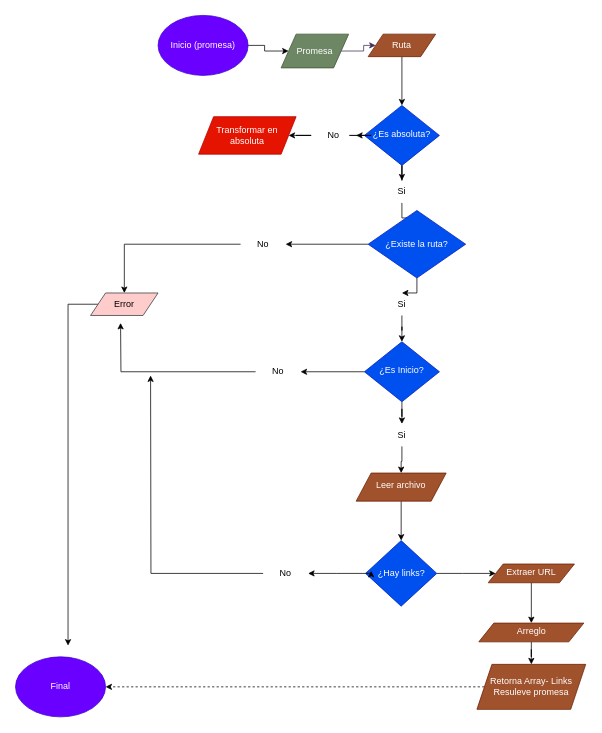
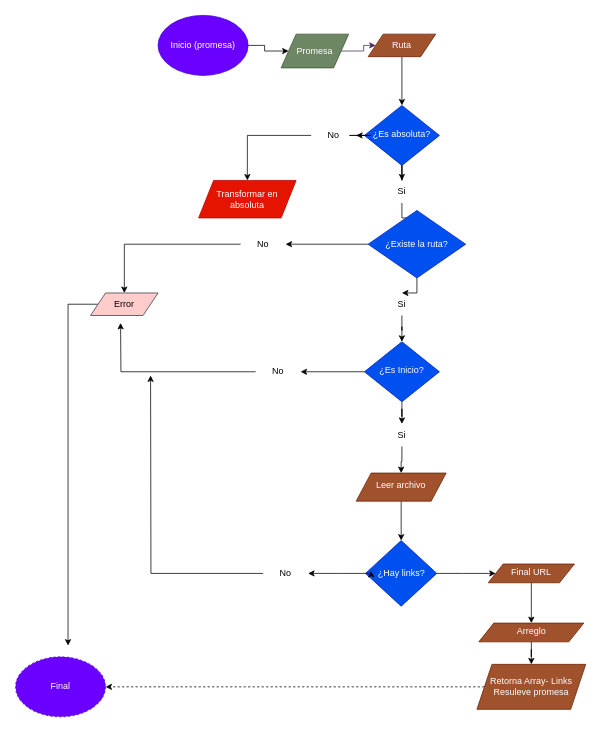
  <mxCell id="0" />
  <mxCell id="1" parent="0" />
  <mxCell id="2" value="" style="edgeStyle=orthogonalEdgeStyle;rounded=0;orthogonalLoop=1;jettySize=auto;html=1;" edge="1" parent="1" source="29" target="27"><mxGeometry relative="1" as="geometry" /></mxCell>
  <mxCell id="3" value="" style="edgeStyle=orthogonalEdgeStyle;rounded=0;orthogonalLoop=1;jettySize=auto;html=1;" edge="1" parent="1" source="40" target="22"><mxGeometry relative="1" as="geometry" /></mxCell>
  <mxCell id="4" value="¿Es absoluta?" style="rhombus;whiteSpace=wrap;html=1;shadow=0;fontFamily=Helvetica;fontSize=12;align=center;strokeWidth=1;spacing=6;spacingTop=-4;fillColor=#0050ef;fontColor=#ffffff;strokeColor=#001DBC;" parent="1" vertex="1"><mxGeometry x="485" y="140" width="100" height="80" as="geometry" /></mxCell>
  <mxCell id="5" value="" style="edgeStyle=orthogonalEdgeStyle;rounded=0;orthogonalLoop=1;jettySize=auto;html=1;" edge="1" parent="1" source="6" target="38"><mxGeometry relative="1" as="geometry" /></mxCell>
  <mxCell id="6" value="¿Es Inicio?" style="rhombus;whiteSpace=wrap;html=1;shadow=0;fontFamily=Helvetica;fontSize=12;align=center;strokeWidth=1;spacing=6;spacingTop=-4;fillColor=#0050ef;fontColor=#ffffff;strokeColor=#001DBC;" parent="1" vertex="1"><mxGeometry x="485" y="455" width="100" height="80" as="geometry" /></mxCell>
  <mxCell id="7" style="edgeStyle=orthogonalEdgeStyle;rounded=0;orthogonalLoop=1;jettySize=auto;html=1;entryX=1;entryY=0.5;entryDx=0;entryDy=0;dashed=1;" edge="1" parent="1" source="8" target="13"><mxGeometry relative="1" as="geometry" /></mxCell>
  <mxCell id="8" value="Retorna Array- Links&lt;br&gt;Resuleve promesa" style="shape=parallelogram;perimeter=parallelogramPerimeter;whiteSpace=wrap;html=1;fixedSize=1;fillColor=#a0522d;fontColor=#ffffff;strokeColor=#6D1F00;" parent="1" vertex="1"><mxGeometry x="635" y="885" width="145" height="60" as="geometry" /></mxCell>
  <mxCell id="9" value="" style="edgeStyle=orthogonalEdgeStyle;rounded=0;orthogonalLoop=1;jettySize=auto;html=1;" edge="1" parent="1" source="10" target="15"><mxGeometry relative="1" as="geometry" /></mxCell>
  <mxCell id="10" value="Inicio (promesa)" style="ellipse;whiteSpace=wrap;html=1;fillColor=#6a00ff;strokeColor=#3700CC;fontColor=#ffffff;" parent="1" vertex="1"><mxGeometry x="210" y="20" width="120" height="80" as="geometry" /></mxCell>
  <mxCell id="11" value="" style="edgeStyle=orthogonalEdgeStyle;rounded=0;orthogonalLoop=1;jettySize=auto;html=1;" edge="1" parent="1" source="12" target="4"><mxGeometry relative="1" as="geometry" /></mxCell>
  <mxCell id="12" value="Ruta" style="shape=parallelogram;perimeter=parallelogramPerimeter;whiteSpace=wrap;html=1;fixedSize=1;fillColor=#a0522d;fontColor=#ffffff;strokeColor=#6D1F00;" parent="1" vertex="1"><mxGeometry x="490" y="45" width="90" height="30" as="geometry" /></mxCell>
- <mxCell id="13" value="Final" style="ellipse;whiteSpace=wrap;html=1;fillColor=#6a00ff;fontColor=#ffffff;strokeColor=#3700CC;" parent="1" vertex="1"><mxGeometry x="20" y="875" width="120" height="80" as="geometry" /></mxCell>
+ <mxCell id="13" value="Final" style="ellipse;whiteSpace=wrap;html=1;fillColor=#6a00ff;fontColor=#ffffff;strokeColor=#3700CC;dashed=1;" parent="1" vertex="1"><mxGeometry x="20" y="875" width="120" height="80" as="geometry" /></mxCell>
  <mxCell id="14" value="" style="edgeStyle=orthogonalEdgeStyle;rounded=0;orthogonalLoop=1;jettySize=auto;html=1;fillColor=#76608a;strokeColor=#432D57;" parent="1" source="15" target="12" edge="1"><mxGeometry relative="1" as="geometry" /></mxCell>
  <mxCell id="15" value="Promesa" style="shape=parallelogram;perimeter=parallelogramPerimeter;whiteSpace=wrap;html=1;fixedSize=1;fillColor=#6d8764;fontColor=#ffffff;strokeColor=#3A5431;" parent="1" vertex="1"><mxGeometry x="374" y="45" width="90" height="45" as="geometry" /></mxCell>
  <mxCell id="16" style="edgeStyle=orthogonalEdgeStyle;rounded=0;orthogonalLoop=1;jettySize=auto;html=1;" edge="1" parent="1" source="17"><mxGeometry relative="1" as="geometry"><mxPoint x="90" y="860" as="targetPoint" /><Array as="points"><mxPoint x="90" y="405" /></Array></mxGeometry></mxCell>
  <mxCell id="17" value="Error" style="shape=parallelogram;perimeter=parallelogramPerimeter;whiteSpace=wrap;html=1;fixedSize=1;fillColor=#ffcccc;strokeColor=#36393d;" parent="1" vertex="1"><mxGeometry x="120" y="390" width="90" height="30" as="geometry" /></mxCell>
  <mxCell id="18" value="" style="edgeStyle=orthogonalEdgeStyle;rounded=0;orthogonalLoop=1;jettySize=auto;html=1;" edge="1" parent="1" source="19" target="24"><mxGeometry relative="1" as="geometry" /></mxCell>
- <mxCell id="19" value="Extraer URL" style="shape=parallelogram;perimeter=parallelogramPerimeter;whiteSpace=wrap;html=1;fixedSize=1;shadow=0;strokeWidth=1;spacing=6;spacingTop=-4;rounded=0;fillColor=#a0522d;fontColor=#ffffff;strokeColor=#6D1F00;" parent="1" vertex="1"><mxGeometry x="650" y="751.25" width="115" height="25" as="geometry" /></mxCell>
+ <mxCell id="19" value="Final URL" style="shape=parallelogram;perimeter=parallelogramPerimeter;whiteSpace=wrap;html=1;fixedSize=1;shadow=0;strokeWidth=1;spacing=6;spacingTop=-4;rounded=0;fillColor=#a0522d;fontColor=#ffffff;strokeColor=#6D1F00;" parent="1" vertex="1"><mxGeometry x="650" y="751.25" width="115" height="25" as="geometry" /></mxCell>
  <mxCell id="20" style="edgeStyle=orthogonalEdgeStyle;rounded=0;orthogonalLoop=1;jettySize=auto;html=1;entryX=1;entryY=0.5;entryDx=0;entryDy=0;" edge="1" parent="1" source="22" target="31"><mxGeometry relative="1" as="geometry" /></mxCell>
  <mxCell id="21" value="" style="edgeStyle=orthogonalEdgeStyle;rounded=0;orthogonalLoop=1;jettySize=auto;html=1;" edge="1" parent="1" source="42" target="6"><mxGeometry relative="1" as="geometry" /></mxCell>
  <mxCell id="22" value="¿Existe la ruta?" style="rhombus;whiteSpace=wrap;html=1;fillColor=#0050ef;fontColor=#ffffff;strokeColor=#001DBC;" parent="1" vertex="1"><mxGeometry x="490" y="280" width="130" height="90" as="geometry" /></mxCell>
  <mxCell id="23" value="" style="edgeStyle=orthogonalEdgeStyle;rounded=0;orthogonalLoop=1;jettySize=auto;html=1;" edge="1" parent="1" source="24" target="8"><mxGeometry relative="1" as="geometry" /></mxCell>
  <mxCell id="24" value="Arreglo" style="shape=parallelogram;perimeter=parallelogramPerimeter;whiteSpace=wrap;html=1;fixedSize=1;shadow=0;strokeWidth=1;spacing=6;spacingTop=-4;rounded=0;fillColor=#a0522d;fontColor=#ffffff;strokeColor=#6D1F00;" parent="1" vertex="1"><mxGeometry x="637.5" y="830" width="140" height="25" as="geometry" /></mxCell>
  <mxCell id="25" value="" style="edgeStyle=orthogonalEdgeStyle;rounded=0;orthogonalLoop=1;jettySize=auto;html=1;" edge="1" parent="1" source="26" target="35"><mxGeometry relative="1" as="geometry" /></mxCell>
  <mxCell id="26" value="Leer archivo" style="shape=parallelogram;perimeter=parallelogramPerimeter;whiteSpace=wrap;html=1;fixedSize=1;shadow=0;strokeWidth=1;spacing=6;spacingTop=-4;rounded=0;fillColor=#a0522d;fontColor=#ffffff;strokeColor=#6D1F00;" parent="1" vertex="1"><mxGeometry x="474" y="630" width="120" height="37.5" as="geometry" /></mxCell>
- <mxCell id="27" value="Transformar en absoluta" style="shape=parallelogram;perimeter=parallelogramPerimeter;whiteSpace=wrap;html=1;fixedSize=1;fillColor=#e51400;fontColor=#ffffff;strokeColor=#B20000;" vertex="1" parent="1"><mxGeometry x="264" y="155" width="130" height="50" as="geometry" /></mxCell>
+ <mxCell id="27" value="Transformar en absoluta" style="shape=parallelogram;perimeter=parallelogramPerimeter;whiteSpace=wrap;html=1;fixedSize=1;fillColor=#e51400;fontColor=#ffffff;strokeColor=#B20000;" vertex="1" parent="1"><mxGeometry x="264" y="240" width="130" height="50" as="geometry" /></mxCell>
  <mxCell id="28" value="" style="edgeStyle=orthogonalEdgeStyle;rounded=0;orthogonalLoop=1;jettySize=auto;html=1;" edge="1" parent="1" source="4" target="29"><mxGeometry relative="1" as="geometry"><mxPoint x="485" y="180" as="sourcePoint" /><mxPoint x="404" y="180" as="targetPoint" /></mxGeometry></mxCell>
  <mxCell id="29" value="No" style="text;html=1;strokeColor=none;fillColor=none;align=center;verticalAlign=middle;whiteSpace=wrap;rounded=0;" vertex="1" parent="1"><mxGeometry x="414" y="165" width="60" height="30" as="geometry" /></mxCell>
  <mxCell id="30" style="edgeStyle=orthogonalEdgeStyle;rounded=0;orthogonalLoop=1;jettySize=auto;html=1;entryX=0.5;entryY=0;entryDx=0;entryDy=0;" edge="1" parent="1" source="31" target="17"><mxGeometry relative="1" as="geometry" /></mxCell>
  <mxCell id="31" value="No" style="text;html=1;strokeColor=none;fillColor=none;align=center;verticalAlign=middle;whiteSpace=wrap;rounded=0;" vertex="1" parent="1"><mxGeometry x="320" y="310" width="60" height="30" as="geometry" /></mxCell>
  <mxCell id="32" value="" style="edgeStyle=orthogonalEdgeStyle;rounded=0;orthogonalLoop=1;jettySize=auto;html=1;" edge="1" parent="1" source="46"><mxGeometry relative="1" as="geometry"><mxPoint x="200" y="500" as="targetPoint" /></mxGeometry></mxCell>
  <mxCell id="33" value="" style="edgeStyle=orthogonalEdgeStyle;rounded=0;orthogonalLoop=1;jettySize=auto;html=1;" edge="1" parent="1" source="35" target="19"><mxGeometry relative="1" as="geometry" /></mxCell>
  <mxCell id="34" value="" style="edgeStyle=orthogonalEdgeStyle;rounded=0;orthogonalLoop=1;jettySize=auto;html=1;" edge="1" parent="1" source="35" target="46"><mxGeometry relative="1" as="geometry" /></mxCell>
  <mxCell id="35" value="¿Hay links?" style="rhombus;whiteSpace=wrap;html=1;fillColor=#0050ef;fontColor=#ffffff;strokeColor=#001DBC;" vertex="1" parent="1"><mxGeometry x="486.5" y="720" width="95" height="87.5" as="geometry" /></mxCell>
  <mxCell id="36" style="edgeStyle=orthogonalEdgeStyle;rounded=0;orthogonalLoop=1;jettySize=auto;html=1;exitX=0;exitY=0.5;exitDx=0;exitDy=0;entryX=0.079;entryY=0.463;entryDx=0;entryDy=0;entryPerimeter=0;" edge="1" parent="1" source="35" target="35"><mxGeometry relative="1" as="geometry" /></mxCell>
  <mxCell id="37" style="edgeStyle=orthogonalEdgeStyle;rounded=0;orthogonalLoop=1;jettySize=auto;html=1;" edge="1" parent="1" source="38"><mxGeometry relative="1" as="geometry"><mxPoint x="160" y="430" as="targetPoint" /></mxGeometry></mxCell>
  <mxCell id="38" value="No" style="text;html=1;strokeColor=none;fillColor=none;align=center;verticalAlign=middle;whiteSpace=wrap;rounded=0;" vertex="1" parent="1"><mxGeometry x="340" y="480" width="60" height="30" as="geometry" /></mxCell>
  <mxCell id="39" value="" style="edgeStyle=orthogonalEdgeStyle;rounded=0;orthogonalLoop=1;jettySize=auto;html=1;" edge="1" parent="1" source="4" target="40"><mxGeometry relative="1" as="geometry"><mxPoint x="535" y="220" as="sourcePoint" /><mxPoint x="535" y="280" as="targetPoint" /></mxGeometry></mxCell>
  <mxCell id="40" value="Si" style="text;html=1;strokeColor=none;fillColor=none;align=center;verticalAlign=middle;whiteSpace=wrap;rounded=0;" vertex="1" parent="1"><mxGeometry x="505" y="240" width="60" height="30" as="geometry" /></mxCell>
  <mxCell id="41" value="" style="edgeStyle=orthogonalEdgeStyle;rounded=0;orthogonalLoop=1;jettySize=auto;html=1;" edge="1" parent="1" source="22" target="42"><mxGeometry relative="1" as="geometry"><mxPoint x="535" y="370" as="sourcePoint" /><mxPoint x="535" y="455" as="targetPoint" /></mxGeometry></mxCell>
  <mxCell id="42" value="Si" style="text;html=1;strokeColor=none;fillColor=none;align=center;verticalAlign=middle;whiteSpace=wrap;rounded=0;" vertex="1" parent="1"><mxGeometry x="505" y="390" width="60" height="30" as="geometry" /></mxCell>
  <mxCell id="43" value="" style="edgeStyle=orthogonalEdgeStyle;rounded=0;orthogonalLoop=1;jettySize=auto;html=1;" edge="1" parent="1" source="6" target="45"><mxGeometry relative="1" as="geometry"><mxPoint x="535" y="535" as="sourcePoint" /><mxPoint x="535" y="618" as="targetPoint" /></mxGeometry></mxCell>
  <mxCell id="44" value="" style="edgeStyle=orthogonalEdgeStyle;rounded=0;orthogonalLoop=1;jettySize=auto;html=1;" edge="1" parent="1" source="45" target="26"><mxGeometry relative="1" as="geometry" /></mxCell>
  <mxCell id="45" value="Si" style="text;html=1;strokeColor=none;fillColor=none;align=center;verticalAlign=middle;whiteSpace=wrap;rounded=0;" vertex="1" parent="1"><mxGeometry x="505" y="564.5" width="60" height="30" as="geometry" /></mxCell>
  <mxCell id="46" value="No" style="text;html=1;strokeColor=none;fillColor=none;align=center;verticalAlign=middle;whiteSpace=wrap;rounded=0;" vertex="1" parent="1"><mxGeometry x="350" y="748.75" width="60" height="30" as="geometry" /></mxCell>
